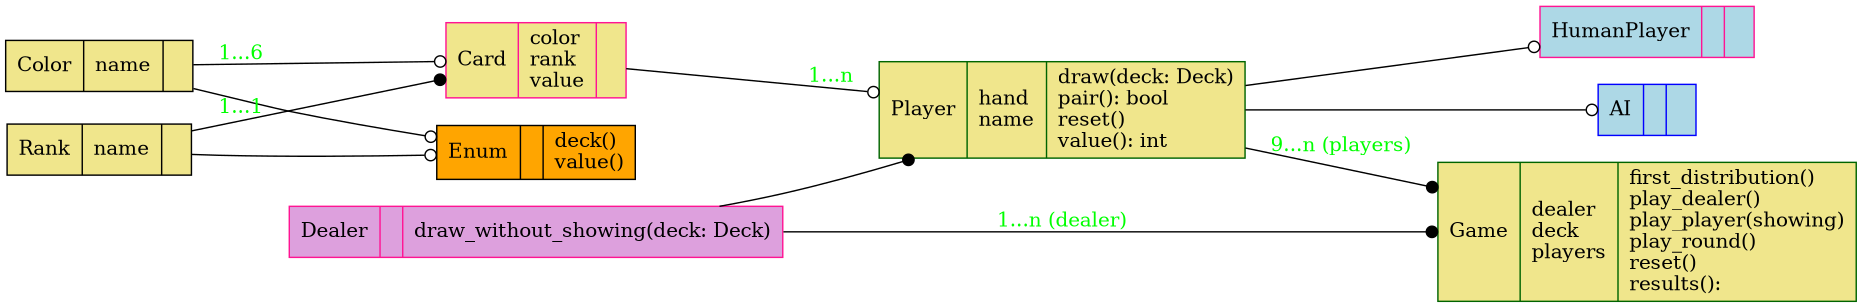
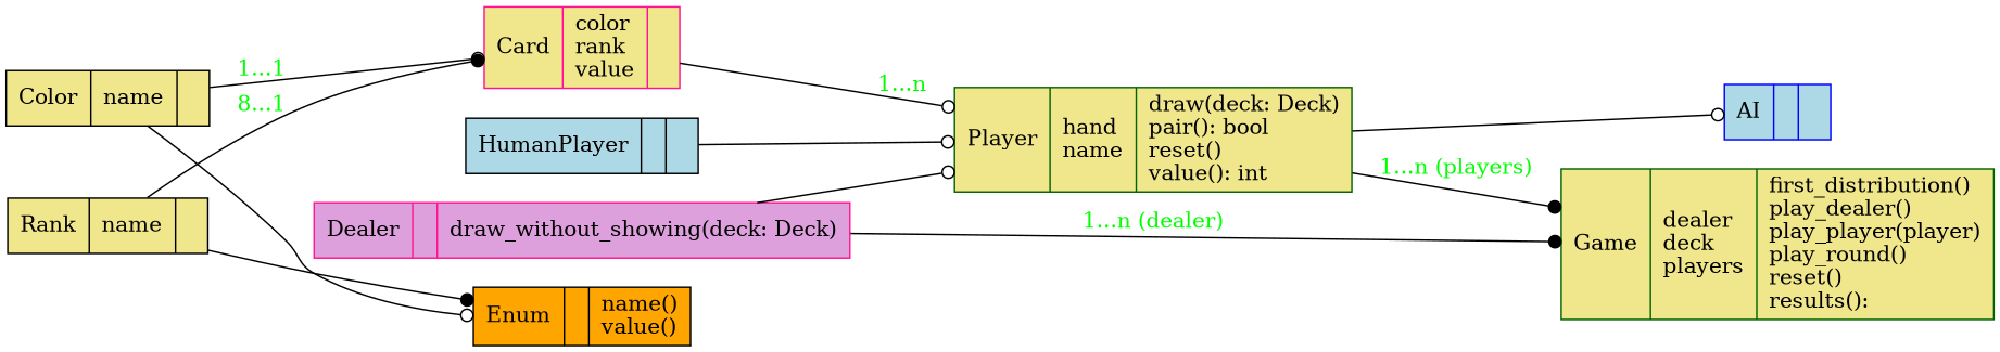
  digraph {
    rankdir=LR
    node [color=deeppink fillcolor=khaki shape=record style=filled]
    edge [arrowhead=dot arrowtail=none]
-   n1 [color=darkgreen label="{Game|dealer\ldeck\lplayers\l|first_distribution()\lplay_dealer()\lplay_player(showing)\lplay_round()\lreset()\lresults(): \l}"]
+   n1 [color=darkgreen label="{Game|dealer\ldeck\lplayers\l|first_distribution()\lplay_dealer()\lplay_player(player)\lplay_round()\lreset()\lresults(): \l}"]
    n2 [color=darkgreen label="{Player|hand\lname\l|draw(deck: Deck)\lpair(): bool\lreset()\lvalue(): int\l}"]
    n3 [color=blue fillcolor=lightblue label="{AI|\l|}"]
-   n4 [fillcolor=lightblue label="{HumanPlayer|\l|}"]
+   n4 [color=black fillcolor=lightblue label="{HumanPlayer|\l|}"]
    n5 [fillcolor=plum label="{Dealer|\l|draw_without_showing(deck: Deck)\l}"]
-   n6 [color=black fillcolor=orange label="{Enum|\l|deck()\lvalue()\l}"]
+   n6 [color=black fillcolor=orange label="{Enum|\l|name()\lvalue()\l}"]
    n7 [label="{Card|color\lrank\lvalue\l|}"]
    n8 [color=black label="{Color|name\l|}"]
    n9 [color=black label="{Rank|name\l|}"]
-   n2 -> n1 [fontcolor=green label="9...n (players)" style=solid]
+   n2 -> n1 [fontcolor=green label="1...n (players)" style=solid]
    n2 -> n3 [arrowhead=odot]
-   n2 -> n4 [arrowhead=odot]
+   n4 -> n2 [arrowhead=odot]
    n5 -> n1 [fontcolor=green label="1...n (dealer)" style=solid]
-   n5 -> n2
+   n5 -> n2 [arrowhead=odot]
    n7 -> n2 [arrowhead=odot fontcolor=green label="1...n" style=solid]
    n8 -> n6 [arrowhead=odot]
-   n8 -> n7 [arrowhead=odot fontcolor=green label="1...6" style=solid]
-   n9 -> n6 [arrowhead=odot]
-   n9 -> n7 [fontcolor=green label="1...1" style=solid]
+   n8 -> n7 [arrowhead=odot fontcolor=green label="1...1" style=solid]
+   n9 -> n6
+   n9 -> n7 [fontcolor=green label="8...1" style=solid]
  }
